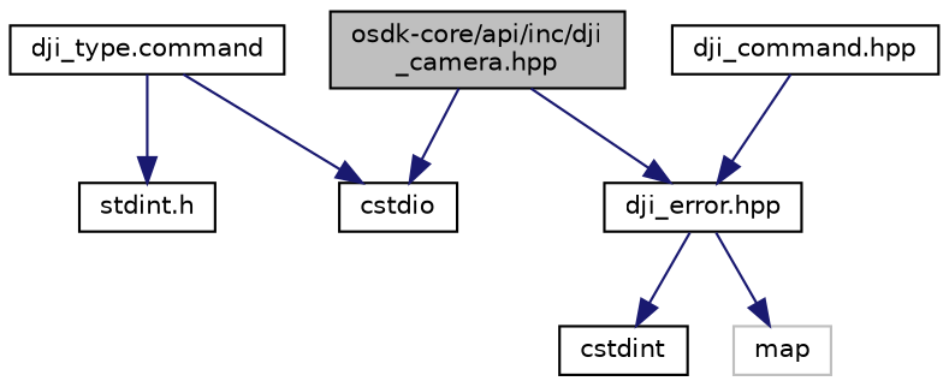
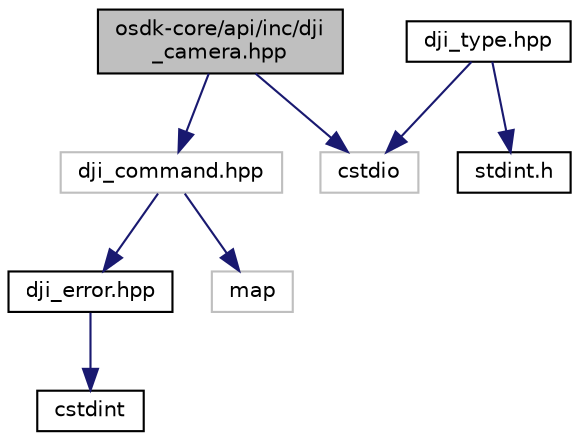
  digraph {
    node [color=black fillcolor=white fontname=Helvetica fontsize=10 shape=record style=filled]
    edge [color=midnightblue fontname=Helvetica fontsize=10 labelfontname=Helvetica labelfontsize=10 style=solid]
    n1 [fillcolor=grey75 fontcolor=black height=0.2 label="osdk-core/api/inc/dji\l_camera.hpp" width=0.4]
-   n2 [height=0.2 label="dji_command.hpp" width=0.4]
-   n3 [height=0.2 label=cstdio width=0.4]
+   n2 [color=grey75 height=0.2 label="dji_command.hpp" width=0.4]
+   n3 [color=grey75 height=0.2 label=cstdio width=0.4]
    n4 [height=0.2 label="dji_error.hpp" width=0.4]
-   n5 [height=0.2 label="dji_type.command" width=0.4]
+   n5 [height=0.2 label="dji_type.hpp" width=0.4]
    n6 [height=0.2 label="stdint.h" width=0.4]
    n7 [height=0.2 label=cstdint width=0.4]
    n8 [color=grey75 height=0.2 label=map width=0.4]
-   n1 -> n4
+   n1 -> n2
    n1 -> n3
    n2 -> n4
    n4 -> n7
-   n4 -> n8
+   n2 -> n8
    n5 -> n3
    n5 -> n6
  }
